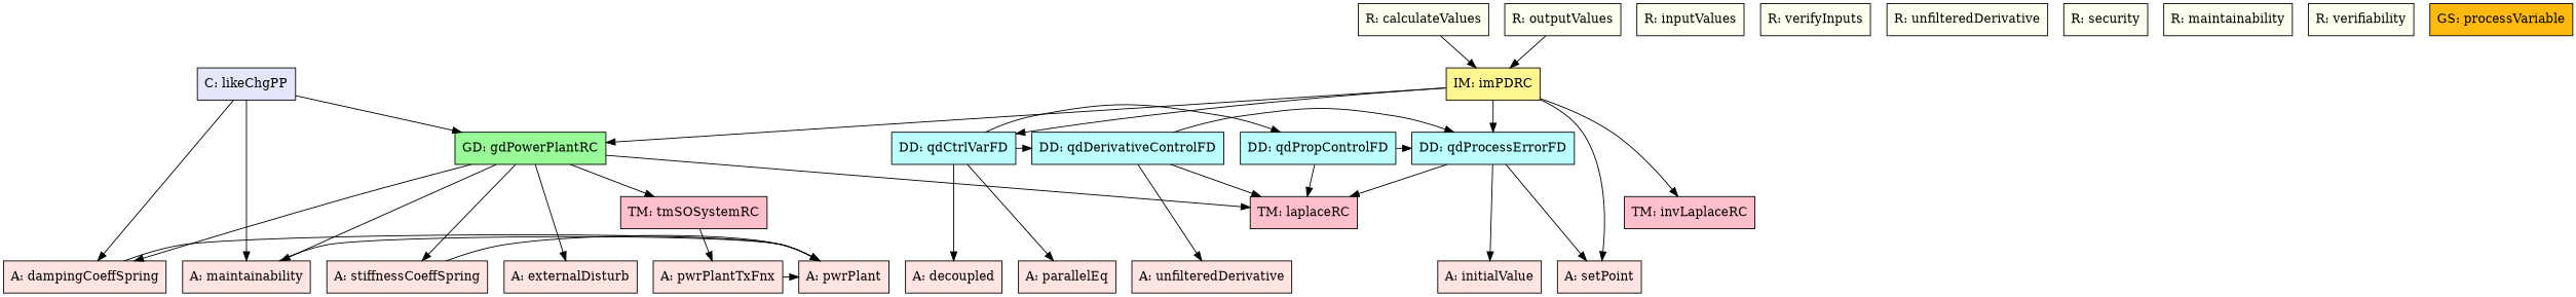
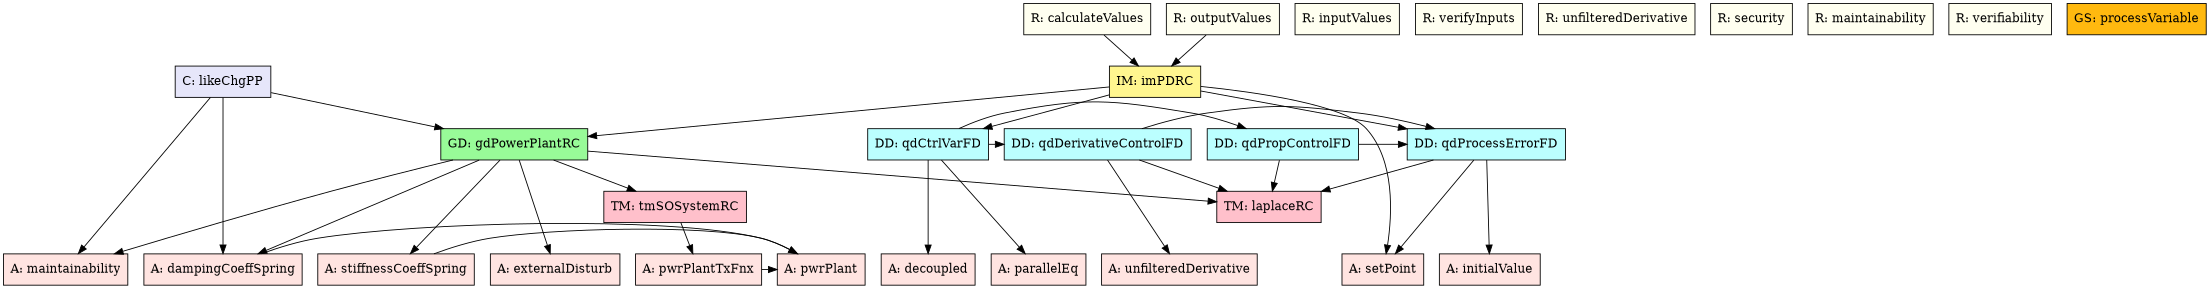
  digraph {
    node [color=black fillcolor=mistyrose shape=box style=filled]
    n1 [label="A: pwrPlantTxFnx"]
    n2 [label="A: pwrPlant"]
    n3 [label="A: maintainability"]
    n4 [label="A: dampingCoeffSpring"]
    n5 [label="A: stiffnessCoeffSpring"]
    n6 [label="A: setPoint"]
    n7 [label="A: initialValue"]
    n8 [label="A: unfilteredDerivative"]
    n9 [label="A: decoupled"]
    n10 [label="A: parallelEq"]
    n11 [label="A: externalDisturb"]
    n12 [fillcolor=paleturquoise1 label="DD: qdProcessErrorFD"]
    n13 [fillcolor=paleturquoise1 label="DD: qdPropControlFD"]
    n14 [fillcolor=paleturquoise1 label="DD: qdDerivativeControlFD"]
    n15 [fillcolor=paleturquoise1 label="DD: qdCtrlVarFD"]
    n16 [fillcolor=pink label="TM: laplaceRC"]
    n17 [fillcolor=pink label="TM: tmSOSystemRC"]
-   n18 [fillcolor=pink label="TM: invLaplaceRC"]
    n19 [fillcolor=palegreen label="GD: gdPowerPlantRC"]
    n20 [fillcolor=khaki1 label="IM: imPDRC"]
    n21 [fillcolor=ivory label="R: calculateValues"]
    n22 [fillcolor=ivory label="R: outputValues"]
    n23 [fillcolor=ivory label="R: inputValues"]
    n24 [fillcolor=ivory label="R: verifyInputs"]
    n25 [fillcolor=ivory label="R: unfilteredDerivative"]
    n26 [fillcolor=ivory label="R: security"]
    n27 [fillcolor=ivory label="R: maintainability"]
    n28 [fillcolor=ivory label="R: verifiability"]
    n29 [fillcolor=darkgoldenrod1 label="GS: processVariable"]
    n30 [fillcolor=lavender label="C: likeChgPP"]
    subgraph sub_1 {
      rank=same
      n1
      n2
      n3
      n4
      n5
      n6
      n7
      n8
      n9
      n10
      n11
    }
    subgraph sub_2 {
      rank=same
      n12
      n13
      n14
      n15
    }
    subgraph sub_3 {
      rank=same
      n16
      n17
-     n18
    }
    subgraph sub_4 {
      rank=same
      n19
    }
    subgraph sub_5 {
      rank=same
      n20
    }
    subgraph sub_6 {
      rank=same
      n21
      n22
      n23
      n24
      n25
      n26
      n27
      n28
    }
    subgraph sub_7 {
      rank=same
      n29
    }
    subgraph sub_8 {
      rank=same
      n30
    }
    n1 -> n2
-   n3 -> n2
    n4 -> n2
    n5 -> n2
    n12 -> n6
    n12 -> n7
    n12 -> n16
    n13 -> n12
    n13 -> n16
    n14 -> n8
    n14 -> n12
    n14 -> n16
    n15 -> n9
    n15 -> n10
    n15 -> n13
    n15 -> n14
    n17 -> n1
    n19 -> n3
    n19 -> n4
    n19 -> n5
    n19 -> n11
    n19 -> n16
    n19 -> n17
    n20 -> n6
    n20 -> n12
    n20 -> n15
-   n20 -> n18
    n20 -> n19
    n21 -> n20
    n22 -> n20
    n30 -> n3
    n30 -> n4
    n30 -> n19
  }
